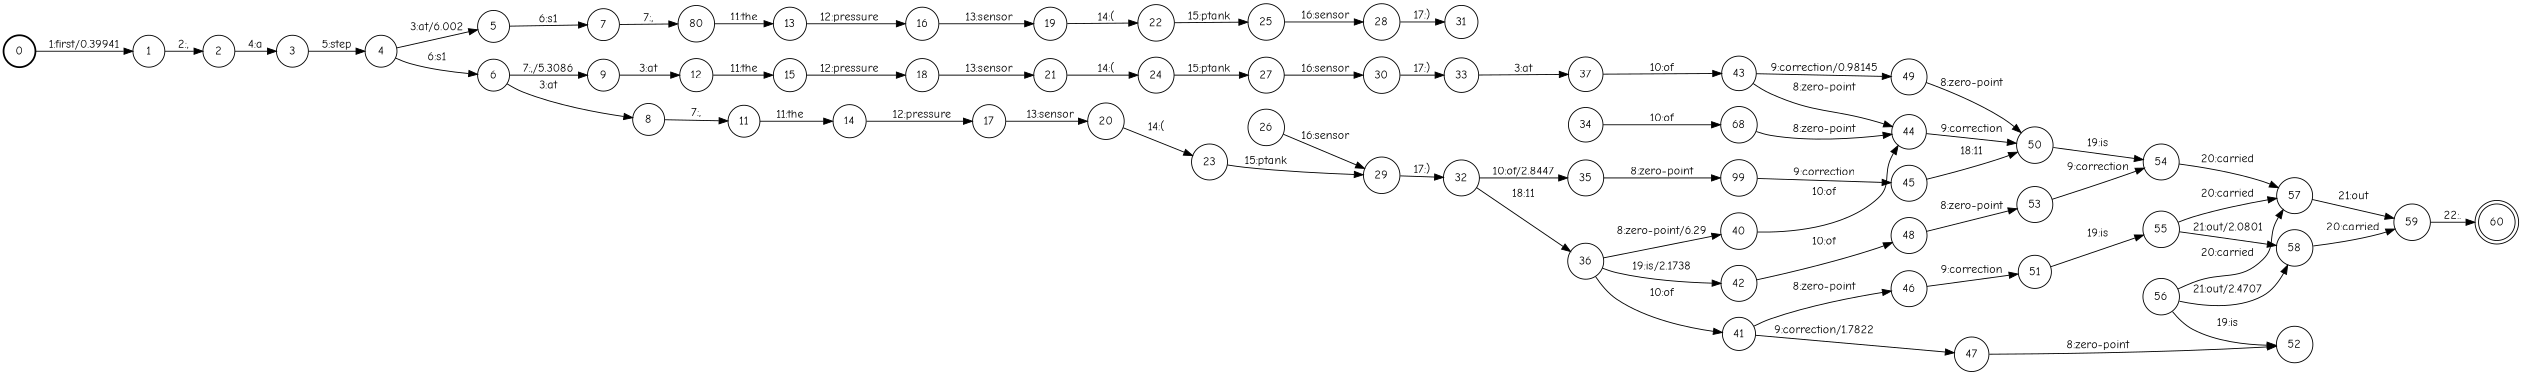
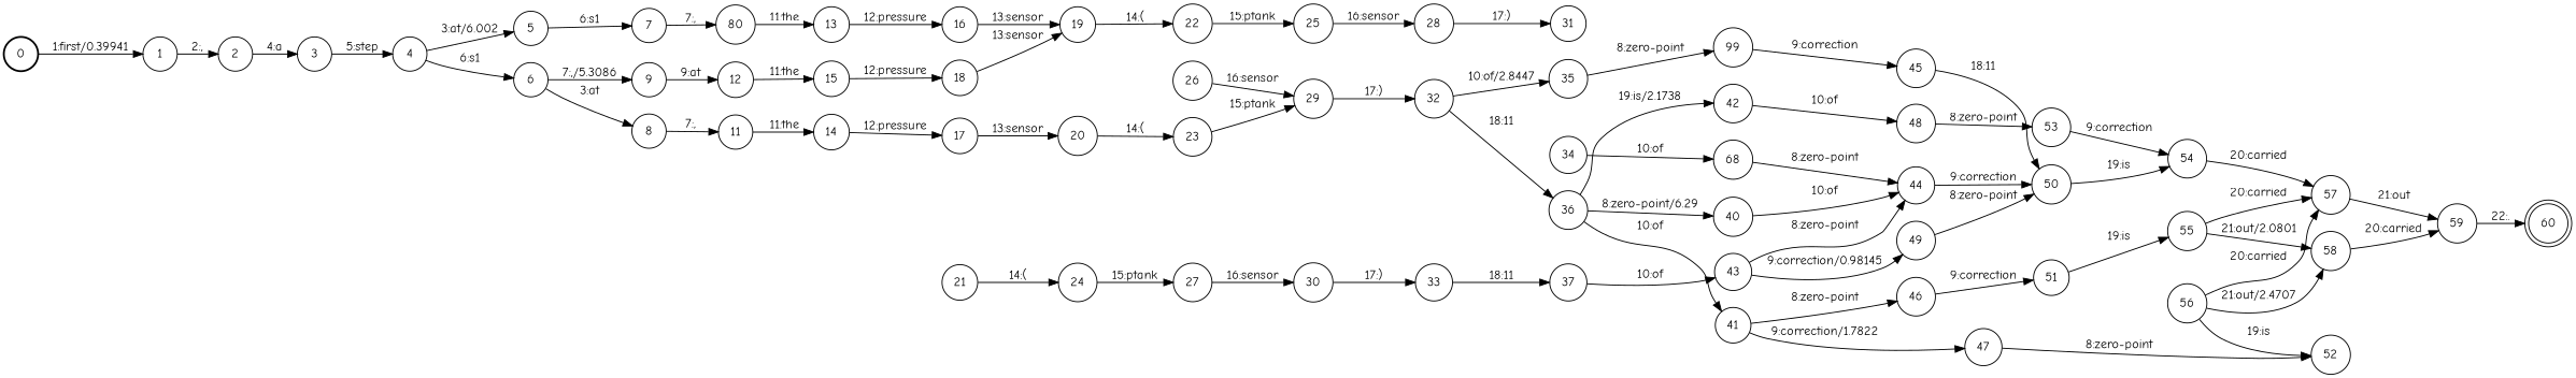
  digraph {
    fontname="Comic Neue"
    nodesep=0.25
    rankdir=LR
    ranksep=0.4
    node [fontname="Comic Neue" fontsize=14 shape=circle style=solid]
    edge [fontname="Comic Neue" fontsize=14]
    n1 [label=0 style=bold]
    n2 [label=1]
    n3 [label=2]
    n4 [label=3]
    n5 [label=4]
    n6 [label=5]
    n7 [label=6]
    n8 [label=7]
    n9 [label=9]
    n10 [label=8]
    n11 [label=80]
    n12 [label=12]
    n13 [label=11]
    n14 [label=13]
    n15 [label=15]
    n16 [label=14]
    n17 [label=16]
    n18 [label=17]
    n19 [label=18]
    n20 [label=19]
    n21 [label=20]
    n22 [label=21]
    n23 [label=22]
    n24 [label=23]
    n25 [label=24]
    n26 [label=25]
    n27 [label=29]
    n28 [label=27]
    n29 [label=28]
    n30 [label=26]
    n31 [label=30]
    n32 [label=31]
    n33 [label=32]
    n34 [label=33]
    n35 [label=35]
    n36 [label=36]
    n37 [label=37]
    n38 [label=34]
    n39 [label=68]
    n40 [label=99]
    n41 [label=40]
    n42 [label=41]
    n43 [label=42]
    n44 [label=43]
    n45 [label=44]
    n46 [label=45]
    n47 [label=46]
    n48 [label=47]
    n49 [label=48]
    n50 [label=49]
    n51 [label=50]
    n52 [label=51]
    n53 [label=52]
    n54 [label=53]
    n55 [label=54]
    n56 [label=55]
    n57 [label=57]
    n58 [label=58]
    n59 [label=56]
    n60 [label=59]
    n61 [label=60 shape=doublecircle]
    n1 -> n2 [label="1:first/0.39941"]
    n2 -> n3 [label="2:,"]
    n3 -> n4 [label="4:a"]
    n4 -> n5 [label="5:step"]
    n5 -> n6 [label="3:at/6.002"]
    n5 -> n7 [label="6:s1"]
    n6 -> n8 [label="6:s1"]
    n7 -> n9 [label="7:,/5.3086"]
    n7 -> n10 [label="3:at"]
    n8 -> n11 [label="7:,"]
-   n9 -> n12 [label="3:at"]
+   n9 -> n12 [label="9:at"]
    n10 -> n13 [label="7:,"]
    n11 -> n14 [label="11:the"]
    n12 -> n15 [label="11:the"]
    n13 -> n16 [label="11:the"]
    n14 -> n17 [label="12:pressure"]
    n15 -> n19 [label="12:pressure"]
    n16 -> n18 [label="12:pressure"]
    n17 -> n20 [label="13:sensor"]
    n18 -> n21 [label="13:sensor"]
-   n19 -> n22 [label="13:sensor"]
+   n19 -> n20 [label="13:sensor"]
    n20 -> n23 [label="14:("]
    n21 -> n24 [label="14:("]
    n22 -> n25 [label="14:("]
    n23 -> n26 [label="15:ptank"]
    n24 -> n27 [label="15:ptank"]
    n25 -> n28 [label="15:ptank"]
    n26 -> n29 [label="16:sensor"]
    n27 -> n33 [label="17:)"]
    n28 -> n31 [label="16:sensor"]
    n29 -> n32 [label="17:)"]
    n30 -> n27 [label="16:sensor"]
    n31 -> n34 [label="17:)"]
    n33 -> n35 [label="10:of/2.8447"]
    n33 -> n36 [label="18:11"]
-   n34 -> n37 [label="3:at"]
+   n34 -> n37 [label="18:11"]
    n35 -> n40 [label="8:zero-point"]
    n36 -> n41 [label="8:zero-point/6.29"]
    n36 -> n42 [label="10:of"]
    n36 -> n43 [label="19:is/2.1738"]
    n37 -> n44 [label="10:of"]
    n38 -> n39 [label="10:of"]
    n39 -> n45 [label="8:zero-point"]
    n40 -> n46 [label="9:correction"]
    n41 -> n45 [label="10:of"]
    n42 -> n47 [label="8:zero-point"]
    n42 -> n48 [label="9:correction/1.7822"]
    n43 -> n49 [label="10:of"]
    n44 -> n45 [label="8:zero-point"]
    n44 -> n50 [label="9:correction/0.98145"]
    n45 -> n51 [label="9:correction"]
    n46 -> n51 [label="18:11"]
    n47 -> n52 [label="9:correction"]
    n48 -> n53 [label="8:zero-point"]
    n49 -> n54 [label="8:zero-point"]
    n50 -> n51 [label="8:zero-point"]
    n51 -> n55 [label="19:is"]
    n52 -> n56 [label="19:is"]
    n54 -> n55 [label="9:correction"]
    n55 -> n57 [label="20:carried"]
    n56 -> n57 [label="20:carried"]
    n56 -> n58 [label="21:out/2.0801"]
    n57 -> n60 [label="21:out"]
    n58 -> n60 [label="20:carried"]
    n59 -> n53 [label="19:is"]
    n59 -> n57 [label="20:carried"]
    n59 -> n58 [label="21:out/2.4707"]
    n60 -> n61 [label="22:."]
  }
